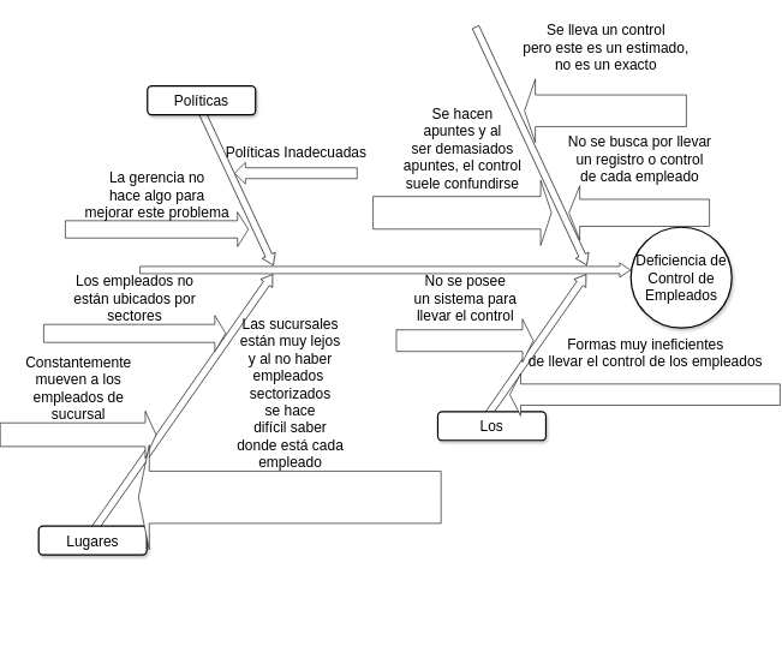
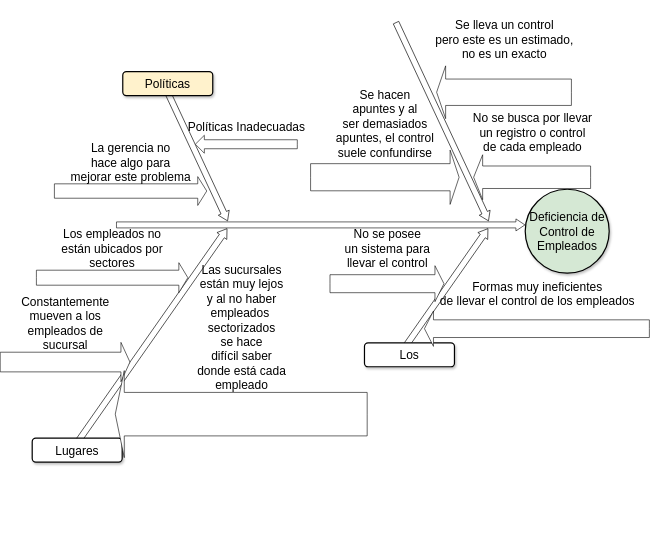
  <mxCell id="0" style=";html=1;" />
  <mxCell id="1" style=";html=1;" parent="0" />
  <mxCell id="2" value="" style="html=1;shadow=0;dashed=0;align=center;verticalAlign=middle;shape=mxgraph.arrows2.arrow;dy=0.5;dx=15;direction=north;notch=0;rounded=0;strokeWidth=1;fontSize=20;rotation=35;" parent="1" vertex="1"><mxGeometry x="209.39" y="341.15" width="20" height="437.39" as="geometry" /></mxCell>
  <mxCell id="3" value="" style="html=1;shadow=0;dashed=0;align=center;verticalAlign=middle;shape=mxgraph.arrows2.arrow;dy=0.5;dx=15;direction=north;notch=0;rounded=0;strokeWidth=1;fontSize=20;rotation=35;" parent="1" vertex="1"><mxGeometry x="701" y="359" width="20" height="240" as="geometry" /></mxCell>
  <mxCell id="4" value="" style="html=1;shadow=0;dashed=0;align=center;verticalAlign=middle;shape=mxgraph.arrows2.arrow;dy=0.5;dx=15;direction=north;notch=0;rounded=0;strokeWidth=1;fontSize=20;rotation=90;" parent="1" vertex="1"><mxGeometry x="491" y="34" width="20" height="681" as="geometry" /></mxCell>
  <mxCell id="5" value="" style="html=1;shadow=0;dashed=0;align=center;verticalAlign=middle;shape=mxgraph.arrows2.arrow;dy=0.5;dx=15;direction=north;notch=0;rounded=0;strokeWidth=1;fontSize=20;rotation=155;" parent="1" vertex="1"><mxGeometry x="285" y="139" width="20" height="240" as="geometry" /></mxCell>
  <mxCell id="6" value="" style="html=1;shadow=0;dashed=0;align=center;verticalAlign=middle;shape=mxgraph.arrows2.arrow;dy=0.5;dx=15;direction=north;notch=0;rounded=0;strokeWidth=1;fontSize=20;rotation=155;" parent="1" vertex="1"><mxGeometry x="693.65" y="20.13" width="20" height="364.71" as="geometry" /></mxCell>
- <mxCell id="7" value="Políticas" style="rounded=1;whiteSpace=wrap;html=1;shadow=1;strokeWidth=2;fontSize=20;" parent="1" vertex="1"><mxGeometry x="171" y="119" width="150" height="40" as="geometry" /></mxCell>
+ <mxCell id="7" value="Políticas" style="rounded=1;whiteSpace=wrap;html=1;shadow=1;strokeWidth=2;fontSize=20;fillColor=#fff2cc;" parent="1" vertex="1"><mxGeometry x="171" y="119" width="150" height="40" as="geometry" /></mxCell>
  <mxCell id="8" value="Lugares" style="rounded=1;whiteSpace=wrap;html=1;shadow=1;strokeWidth=2;fontSize=20;" parent="1" vertex="1"><mxGeometry x="20" y="730" width="150" height="40" as="geometry" /></mxCell>
  <mxCell id="9" value="Los" style="rounded=1;whiteSpace=wrap;html=1;shadow=1;strokeWidth=2;fontSize=20;" parent="1" vertex="1"><mxGeometry x="574" y="571" width="150" height="40" as="geometry" /></mxCell>
- <mxCell id="10" value="Deficiencia de Control de Empleados" style="ellipse;whiteSpace=wrap;html=1;rounded=1;shadow=1;strokeWidth=2;fontSize=20;" parent="1" vertex="1"><mxGeometry x="842" y="315" width="140" height="140" as="geometry" /></mxCell>
+ <mxCell id="10" value="Deficiencia de Control de Empleados" style="ellipse;whiteSpace=wrap;html=1;rounded=1;shadow=1;strokeWidth=2;fontSize=20;fillColor=#d5e8d4;" parent="1" vertex="1"><mxGeometry x="842" y="315" width="140" height="140" as="geometry" /></mxCell>
  <mxCell id="11" value="Políticas Inadecuadas" style="html=1;shadow=0;dashed=0;align=center;verticalAlign=middle;shape=mxgraph.arrows2.arrow;dy=0.5;dx=15;direction=south;notch=0;rounded=0;strokeWidth=1;fontSize=20;rotation=90;horizontal=0;labelPosition=left;verticalLabelPosition=middle;" parent="1" vertex="1"><mxGeometry x="362" y="155" width="30" height="170" as="geometry" /></mxCell>
  <mxCell id="12" value="Se hacen&lt;br&gt;apuntes y al&lt;br&gt;ser demasiados&lt;br&gt;apuntes, el control&lt;br&gt;suele confundirse" style="html=1;shadow=0;dashed=0;align=center;verticalAlign=middle;shape=mxgraph.arrows2.arrow;dy=0.5;dx=15;direction=north;notch=0;rounded=0;strokeWidth=1;fontSize=20;rotation=90;horizontal=0;labelPosition=left;verticalLabelPosition=middle;" parent="1" vertex="1"><mxGeometry x="562.69" y="171.19" width="90.5" height="247.63" as="geometry" /></mxCell>
  <mxCell id="13" value="Constantemente&lt;br&gt;mueven a los&lt;br&gt;empleados de&lt;br&gt;sucursal" style="html=1;shadow=0;dashed=0;align=center;verticalAlign=middle;shape=mxgraph.arrows2.arrow;dy=0.5;dx=15;direction=north;notch=0;rounded=0;strokeWidth=1;fontSize=20;rotation=90;horizontal=0;labelPosition=left;verticalLabelPosition=middle;" parent="1" vertex="1"><mxGeometry x="42" y="495" width="65.62" height="216.25" as="geometry" /></mxCell>
  <mxCell id="14" value="Formas muy ineficientes&lt;br&gt;de llevar el control de los empleados" style="html=1;shadow=0;dashed=0;align=center;verticalAlign=middle;shape=mxgraph.arrows2.arrow;dy=0.5;dx=15;direction=south;notch=0;rounded=0;strokeWidth=1;fontSize=20;rotation=90;horizontal=0;labelPosition=left;verticalLabelPosition=middle;" parent="1" vertex="1"><mxGeometry x="832" y="360" width="59" height="375" as="geometry" /></mxCell>
  <mxCell id="15" value="La gerencia no &lt;br&gt;hace algo para &lt;br&gt;mejorar este problema" style="html=1;shadow=0;dashed=0;align=center;verticalAlign=middle;shape=mxgraph.arrows2.arrow;dy=0.5;dx=15;direction=north;notch=0;rounded=0;strokeWidth=1;fontSize=20;rotation=90;horizontal=0;labelPosition=left;verticalLabelPosition=middle;" parent="1" vertex="1"><mxGeometry x="160" y="191" width="48" height="254" as="geometry" /></mxCell>
  <mxCell id="16" value="No se busca por llevar&lt;br&gt;un registro o control&lt;br&gt;de cada empleado" style="html=1;shadow=0;dashed=0;align=center;verticalAlign=middle;shape=mxgraph.arrows2.arrow;dy=0.5;dx=15;direction=south;notch=0;rounded=0;strokeWidth=1;fontSize=20;rotation=90;horizontal=0;labelPosition=left;verticalLabelPosition=middle;" parent="1" vertex="1"><mxGeometry x="816" y="197.51" width="75" height="195" as="geometry" /></mxCell>
  <mxCell id="17" value="Los empleados no&lt;br&gt;están ubicados por&lt;br&gt;sectores" style="html=1;shadow=0;dashed=0;align=center;verticalAlign=middle;shape=mxgraph.arrows2.arrow;dy=0.5;dx=15;direction=north;notch=0;rounded=0;strokeWidth=1;fontSize=20;rotation=90;horizontal=0;labelPosition=left;verticalLabelPosition=middle;" parent="1" vertex="1"><mxGeometry x="128.25" y="336.25" width="50" height="252.51" as="geometry" /></mxCell>
  <mxCell id="18" value="No se posee&lt;br&gt;un sistema para&lt;br&gt;llevar el control" style="html=1;shadow=0;dashed=0;align=center;verticalAlign=middle;shape=mxgraph.arrows2.arrow;dy=0.5;dx=15;direction=north;notch=0;rounded=0;strokeWidth=1;fontSize=20;rotation=90;horizontal=0;labelPosition=left;verticalLabelPosition=middle;" parent="1" vertex="1"><mxGeometry x="581.5" y="377.5" width="60" height="190" as="geometry" /></mxCell>
  <mxCell id="19" value="Se lleva un control&lt;br&gt;pero este es un estimado,&lt;br&gt;no es un exacto" style="html=1;shadow=0;dashed=0;align=center;verticalAlign=middle;shape=mxgraph.arrows2.arrow;dy=0.5;dx=15;direction=south;notch=0;rounded=0;strokeWidth=1;fontSize=20;rotation=90;horizontal=0;labelPosition=left;verticalLabelPosition=middle;" vertex="1" parent="1"><mxGeometry x="762.65" y="40.94" width="88" height="224.71" as="geometry" /></mxCell>
  <mxCell id="20" value="Las sucursales&lt;br&gt;están muy lejos&lt;br&gt;y al no haber&lt;br&gt;empleados&amp;nbsp;&lt;br&gt;sectorizados&lt;br&gt;se hace&lt;br&gt;difícil saber&lt;br&gt;donde está cada&lt;br&gt;empleado" style="html=1;shadow=0;dashed=0;align=center;verticalAlign=middle;shape=mxgraph.arrows2.arrow;dy=0.5;dx=15;direction=south;notch=0;rounded=0;strokeWidth=1;fontSize=20;rotation=90;horizontal=0;labelPosition=left;verticalLabelPosition=middle;" vertex="1" parent="1"><mxGeometry x="296" y="480" width="145" height="420" as="geometry" /></mxCell>
